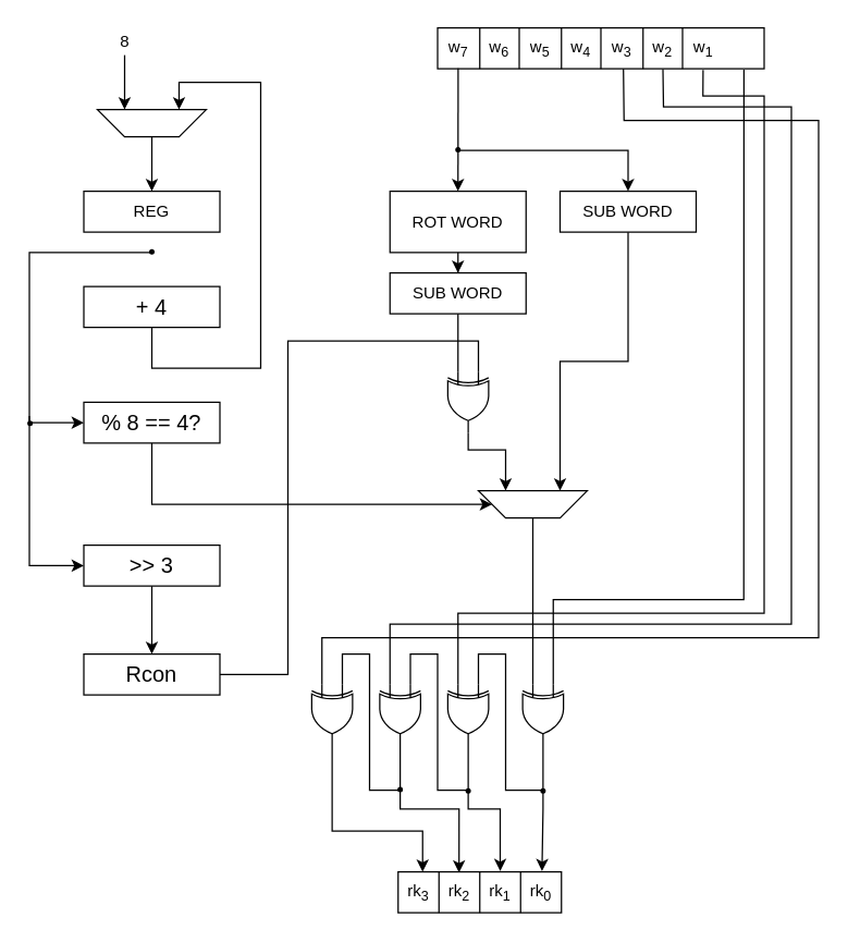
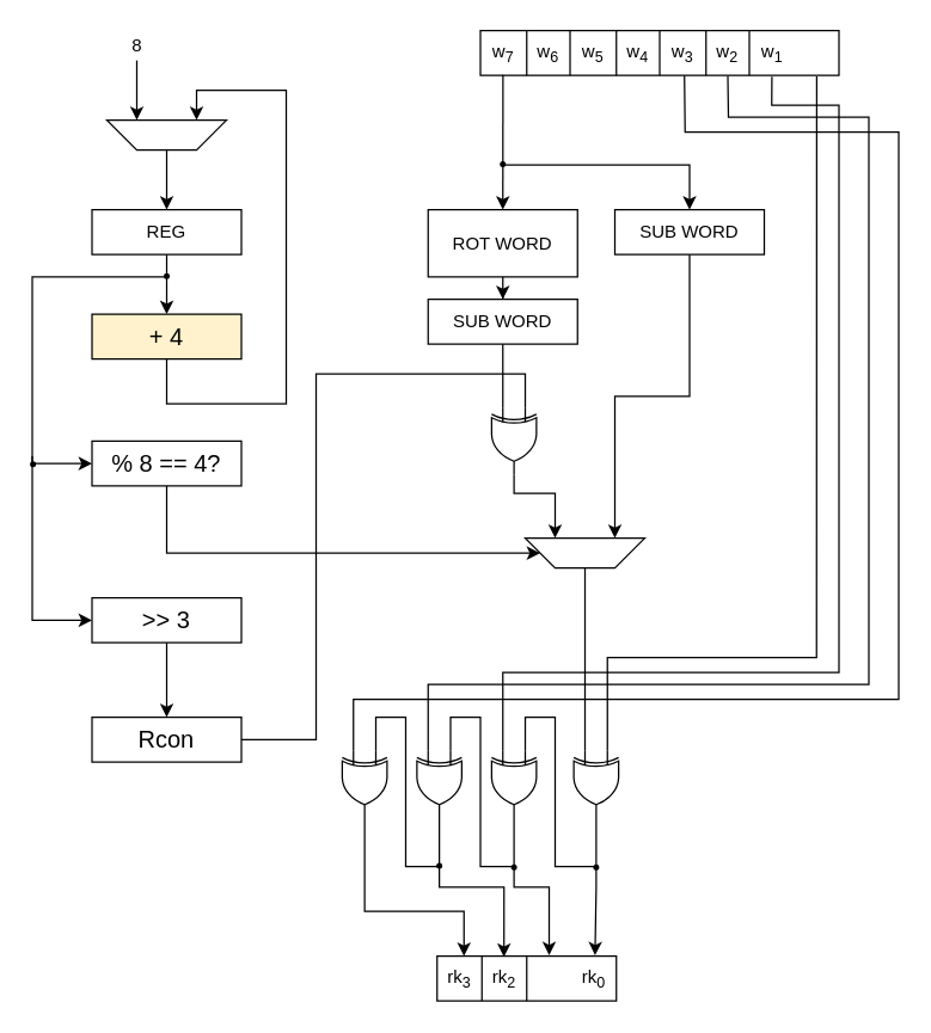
  <mxCell id="0" />
  <mxCell id="1" parent="0" />
  <mxCell id="2" value="" style="shape=table;html=1;whiteSpace=wrap;startSize=0;container=1;collapsible=0;childLayout=tableLayout;" parent="1" vertex="1"><mxGeometry x="321" y="20" width="240" height="30" as="geometry" /></mxCell>
  <mxCell id="3" value="" style="shape=partialRectangle;html=1;whiteSpace=wrap;collapsible=0;dropTarget=0;pointerEvents=0;fillColor=none;top=0;left=0;bottom=0;right=0;points=[[0,0.5],[1,0.5]];portConstraint=eastwest;" parent="2" vertex="1"><mxGeometry width="240" height="30" as="geometry" /></mxCell>
  <mxCell id="4" value="w&lt;sub&gt;7&lt;/sub&gt;" style="shape=partialRectangle;html=1;whiteSpace=wrap;connectable=0;overflow=hidden;fillColor=none;top=0;left=0;bottom=0;right=0;" parent="3" vertex="1"><mxGeometry width="31" height="30" as="geometry" /></mxCell>
  <mxCell id="5" value="w&lt;sub&gt;6&lt;/sub&gt;" style="shape=partialRectangle;html=1;whiteSpace=wrap;connectable=0;overflow=hidden;fillColor=none;top=0;left=0;bottom=0;right=0;" parent="3" vertex="1"><mxGeometry x="31" width="29" height="30" as="geometry" /></mxCell>
  <mxCell id="6" value="w&lt;sub&gt;5&lt;/sub&gt;" style="shape=partialRectangle;html=1;whiteSpace=wrap;connectable=0;overflow=hidden;fillColor=none;top=0;left=0;bottom=0;right=0;" parent="3" vertex="1"><mxGeometry x="60" width="31" height="30" as="geometry" /></mxCell>
  <mxCell id="7" value="w&lt;sub&gt;4&lt;/sub&gt;" style="shape=partialRectangle;html=1;whiteSpace=wrap;connectable=0;overflow=hidden;fillColor=none;top=0;left=0;bottom=0;right=0;" parent="3" vertex="1"><mxGeometry x="91" width="29" height="30" as="geometry" /></mxCell>
  <mxCell id="8" value="w&lt;sub&gt;3&lt;/sub&gt;" style="shape=partialRectangle;html=1;whiteSpace=wrap;connectable=0;overflow=hidden;fillColor=none;top=0;left=0;bottom=0;right=0;" parent="3" vertex="1"><mxGeometry x="120" width="31" height="30" as="geometry" /></mxCell>
  <mxCell id="9" value="w&lt;sub&gt;2&lt;/sub&gt;" style="shape=partialRectangle;html=1;whiteSpace=wrap;connectable=0;overflow=hidden;fillColor=none;top=0;left=0;bottom=0;right=0;" parent="3" vertex="1"><mxGeometry x="151" width="29" height="30" as="geometry" /></mxCell>
  <mxCell id="10" value="w&lt;sub&gt;1&lt;/sub&gt;" style="shape=partialRectangle;html=1;whiteSpace=wrap;connectable=0;overflow=hidden;fillColor=none;top=0;left=0;bottom=0;right=0;" parent="3" vertex="1"><mxGeometry x="180" width="31" height="30" as="geometry" /></mxCell>
  <mxCell id="11" value="" style="edgeStyle=orthogonalEdgeStyle;rounded=0;orthogonalLoop=1;jettySize=auto;html=1;" parent="1" source="12" target="14" edge="1"><mxGeometry relative="1" as="geometry" /></mxCell>
  <mxCell id="12" value="ROT WORD" style="rounded=0;whiteSpace=wrap;html=1;" parent="1" vertex="1"><mxGeometry x="286" y="140" width="100" height="45" as="geometry" /></mxCell>
  <mxCell id="13" value="" style="endArrow=classic;html=1;entryX=0.5;entryY=0;entryDx=0;entryDy=0;exitX=0.063;exitY=0.988;exitDx=0;exitDy=0;exitPerimeter=0;" parent="1" source="3" target="12" edge="1"><mxGeometry width="50" height="50" relative="1" as="geometry"><mxPoint x="311" y="160" as="sourcePoint" /><mxPoint x="361" y="110" as="targetPoint" /></mxGeometry></mxCell>
  <mxCell id="14" value="SUB WORD" style="rounded=0;whiteSpace=wrap;html=1;" parent="1" vertex="1"><mxGeometry x="286" y="200" width="100" height="30" as="geometry" /></mxCell>
  <mxCell id="15" style="edgeStyle=orthogonalEdgeStyle;rounded=0;orthogonalLoop=1;jettySize=auto;html=1;exitX=1;exitY=0.5;exitDx=0;exitDy=0;exitPerimeter=0;entryX=0.75;entryY=1;entryDx=0;entryDy=0;" parent="1" source="16" target="21" edge="1"><mxGeometry relative="1" as="geometry"><Array as="points"><mxPoint x="344" y="330" /><mxPoint x="371" y="330" /></Array></mxGeometry></mxCell>
  <mxCell id="16" value="" style="verticalLabelPosition=bottom;shadow=0;dashed=0;align=center;html=1;verticalAlign=top;shape=mxgraph.electrical.logic_gates.logic_gate;operation=xor;rotation=90;" parent="1" vertex="1"><mxGeometry x="321" y="280" width="45" height="30" as="geometry" /></mxCell>
  <mxCell id="17" value="" style="endArrow=none;html=1;entryX=0;entryY=0.75;entryDx=0;entryDy=0;entryPerimeter=0;exitX=0.5;exitY=1;exitDx=0;exitDy=0;" parent="1" source="14" target="16" edge="1"><mxGeometry width="50" height="50" relative="1" as="geometry"><mxPoint x="301" y="330" as="sourcePoint" /><mxPoint x="351" y="280" as="targetPoint" /></mxGeometry></mxCell>
  <mxCell id="18" style="edgeStyle=orthogonalEdgeStyle;rounded=0;orthogonalLoop=1;jettySize=auto;html=1;exitX=0.5;exitY=1;exitDx=0;exitDy=0;entryX=0.25;entryY=1;entryDx=0;entryDy=0;" parent="1" source="19" target="21" edge="1"><mxGeometry relative="1" as="geometry" /></mxCell>
  <mxCell id="19" value="SUB WORD" style="rounded=0;whiteSpace=wrap;html=1;" parent="1" vertex="1"><mxGeometry x="411" y="140" width="100" height="30" as="geometry" /></mxCell>
  <mxCell id="20" value="" style="endArrow=classic;html=1;entryX=0.5;entryY=0;entryDx=0;entryDy=0;arcSize=0;" parent="1" target="19" edge="1"><mxGeometry width="50" height="50" relative="1" as="geometry"><mxPoint x="336" y="110" as="sourcePoint" /><mxPoint x="491" y="100" as="targetPoint" /><Array as="points"><mxPoint x="461" y="110" /></Array></mxGeometry></mxCell>
  <mxCell id="21" value="" style="shape=trapezoid;perimeter=trapezoidPerimeter;whiteSpace=wrap;html=1;fixedSize=1;rotation=-180;" parent="1" vertex="1"><mxGeometry x="351" y="360" width="80" height="20" as="geometry" /></mxCell>
  <mxCell id="22" style="edgeStyle=orthogonalEdgeStyle;rounded=0;orthogonalLoop=1;jettySize=auto;html=1;exitX=1;exitY=0.5;exitDx=0;exitDy=0;exitPerimeter=0;entryX=0.881;entryY=-0.019;entryDx=0;entryDy=0;entryPerimeter=0;" parent="1" source="23" target="27" edge="1"><mxGeometry relative="1" as="geometry" /></mxCell>
  <mxCell id="23" value="" style="verticalLabelPosition=bottom;shadow=0;dashed=0;align=center;html=1;verticalAlign=top;shape=mxgraph.electrical.logic_gates.logic_gate;operation=xor;rotation=90;" parent="1" vertex="1"><mxGeometry x="376" y="510" width="45" height="30" as="geometry" /></mxCell>
  <mxCell id="24" value="" style="endArrow=none;html=1;entryX=0.5;entryY=0;entryDx=0;entryDy=0;exitX=0;exitY=0.75;exitDx=0;exitDy=0;exitPerimeter=0;" parent="1" source="23" target="21" edge="1"><mxGeometry width="50" height="50" relative="1" as="geometry"><mxPoint x="361" y="420" as="sourcePoint" /><mxPoint x="411" y="370" as="targetPoint" /></mxGeometry></mxCell>
  <mxCell id="25" value="" style="endArrow=none;html=1;entryX=0.938;entryY=1.021;entryDx=0;entryDy=0;entryPerimeter=0;exitX=0;exitY=0.25;exitDx=0;exitDy=0;exitPerimeter=0;arcSize=0;" parent="1" source="23" target="3" edge="1"><mxGeometry width="50" height="50" relative="1" as="geometry"><mxPoint x="401" y="260" as="sourcePoint" /><mxPoint x="451" y="210" as="targetPoint" /><Array as="points"><mxPoint x="406" y="440" /><mxPoint x="546" y="440" /></Array></mxGeometry></mxCell>
  <mxCell id="26" value="" style="shape=table;html=1;whiteSpace=wrap;startSize=0;container=1;collapsible=0;childLayout=tableLayout;" parent="1" vertex="1"><mxGeometry x="292" y="640" width="120" height="30" as="geometry" /></mxCell>
  <mxCell id="27" value="" style="shape=partialRectangle;html=1;whiteSpace=wrap;collapsible=0;dropTarget=0;pointerEvents=0;fillColor=none;top=0;left=0;bottom=0;right=0;points=[[0,0.5],[1,0.5]];portConstraint=eastwest;" parent="26" vertex="1"><mxGeometry width="120" height="30" as="geometry" /></mxCell>
  <mxCell id="28" value="rk&lt;sub&gt;3&lt;/sub&gt;" style="shape=partialRectangle;html=1;whiteSpace=wrap;connectable=0;overflow=hidden;fillColor=none;top=0;left=0;bottom=0;right=0;" parent="27" vertex="1"><mxGeometry width="30" height="30" as="geometry" /></mxCell>
  <mxCell id="29" value="rk&lt;sub&gt;2&lt;/sub&gt;" style="shape=partialRectangle;html=1;whiteSpace=wrap;connectable=0;overflow=hidden;fillColor=none;top=0;left=0;bottom=0;right=0;" parent="27" vertex="1"><mxGeometry x="30" width="30" height="30" as="geometry" /></mxCell>
- <mxCell id="30" value="rk&lt;sub&gt;1&lt;/sub&gt;" style="shape=partialRectangle;html=1;whiteSpace=wrap;connectable=0;overflow=hidden;fillColor=none;top=0;left=0;bottom=0;right=0;" parent="27" vertex="1"><mxGeometry x="60" width="30" height="30" as="geometry" /></mxCell>
  <mxCell id="31" value="rk&lt;sub&gt;0&lt;/sub&gt;" style="shape=partialRectangle;html=1;whiteSpace=wrap;connectable=0;overflow=hidden;fillColor=none;top=0;left=0;bottom=0;right=0;" parent="27" vertex="1"><mxGeometry x="90" width="30" height="30" as="geometry" /></mxCell>
  <mxCell id="32" style="edgeStyle=orthogonalEdgeStyle;rounded=0;orthogonalLoop=1;jettySize=auto;html=1;exitX=1;exitY=0.5;exitDx=0;exitDy=0;exitPerimeter=0;entryX=0.625;entryY=-0.019;entryDx=0;entryDy=0;entryPerimeter=0;" edge="1" parent="1" source="33" target="27"><mxGeometry relative="1" as="geometry" /></mxCell>
  <mxCell id="33" value="" style="verticalLabelPosition=bottom;shadow=0;dashed=0;align=center;html=1;verticalAlign=top;shape=mxgraph.electrical.logic_gates.logic_gate;operation=xor;rotation=90;" parent="1" vertex="1"><mxGeometry x="321" y="510" width="45" height="30" as="geometry" /></mxCell>
  <mxCell id="34" style="edgeStyle=orthogonalEdgeStyle;rounded=0;orthogonalLoop=1;jettySize=auto;html=1;exitX=1;exitY=0.5;exitDx=0;exitDy=0;exitPerimeter=0;entryX=0.373;entryY=0.019;entryDx=0;entryDy=0;entryPerimeter=0;" edge="1" parent="1" source="35" target="27"><mxGeometry relative="1" as="geometry" /></mxCell>
  <mxCell id="35" value="" style="verticalLabelPosition=bottom;shadow=0;dashed=0;align=center;html=1;verticalAlign=top;shape=mxgraph.electrical.logic_gates.logic_gate;operation=xor;rotation=90;" parent="1" vertex="1"><mxGeometry x="271" y="510" width="45" height="30" as="geometry" /></mxCell>
  <mxCell id="36" style="edgeStyle=orthogonalEdgeStyle;rounded=0;orthogonalLoop=1;jettySize=auto;html=1;exitX=1;exitY=0.5;exitDx=0;exitDy=0;exitPerimeter=0;" edge="1" parent="1" source="37"><mxGeometry relative="1" as="geometry"><mxPoint x="310" y="640" as="targetPoint" /><Array as="points"><mxPoint x="244" y="610" /><mxPoint x="310" y="610" /></Array></mxGeometry></mxCell>
  <mxCell id="37" value="" style="verticalLabelPosition=bottom;shadow=0;dashed=0;align=center;html=1;verticalAlign=top;shape=mxgraph.electrical.logic_gates.logic_gate;operation=xor;rotation=90;" parent="1" vertex="1"><mxGeometry x="221" y="510" width="45" height="30" as="geometry" /></mxCell>
  <mxCell id="38" value="" style="endArrow=none;html=1;entryX=0;entryY=0.25;entryDx=0;entryDy=0;entryPerimeter=0;arcSize=0;" edge="1" parent="1" target="33"><mxGeometry width="50" height="50" relative="1" as="geometry"><mxPoint x="399" y="580" as="sourcePoint" /><mxPoint x="241" y="500" as="targetPoint" /><Array as="points"><mxPoint x="371" y="580" /><mxPoint x="371" y="480" /><mxPoint x="351" y="480" /></Array></mxGeometry></mxCell>
  <mxCell id="39" value="" style="endArrow=none;html=1;entryX=0;entryY=0.25;entryDx=0;entryDy=0;entryPerimeter=0;arcSize=0;" edge="1" parent="1"><mxGeometry width="50" height="50" relative="1" as="geometry"><mxPoint x="344" y="580" as="sourcePoint" /><mxPoint x="301" y="502.5" as="targetPoint" /><Array as="points"><mxPoint x="321" y="580" /><mxPoint x="321" y="480" /><mxPoint x="301" y="480" /></Array></mxGeometry></mxCell>
  <mxCell id="40" value="" style="endArrow=none;html=1;entryX=0;entryY=0.25;entryDx=0;entryDy=0;entryPerimeter=0;arcSize=0;" edge="1" parent="1"><mxGeometry width="50" height="50" relative="1" as="geometry"><mxPoint x="294" y="580" as="sourcePoint" /><mxPoint x="251" y="502.5" as="targetPoint" /><Array as="points"><mxPoint x="271" y="580" /><mxPoint x="271" y="480" /><mxPoint x="251" y="480" /></Array></mxGeometry></mxCell>
  <mxCell id="41" value="" style="edgeStyle=orthogonalEdgeStyle;rounded=0;orthogonalLoop=1;jettySize=auto;html=1;" edge="1" parent="1" source="42" target="44"><mxGeometry relative="1" as="geometry" /></mxCell>
  <mxCell id="42" value="" style="shape=trapezoid;perimeter=trapezoidPerimeter;whiteSpace=wrap;html=1;fixedSize=1;rotation=-180;" vertex="1" parent="1"><mxGeometry x="71" y="80" width="80" height="20" as="geometry" /></mxCell>
+ <mxCell id="43" value="" style="edgeStyle=orthogonalEdgeStyle;rounded=0;orthogonalLoop=1;jettySize=auto;html=1;" edge="1" parent="1" source="44" target="46"><mxGeometry relative="1" as="geometry" /></mxCell>
  <mxCell id="44" value="REG" style="rounded=0;whiteSpace=wrap;html=1;" vertex="1" parent="1"><mxGeometry x="61" y="140" width="100" height="30" as="geometry" /></mxCell>
  <mxCell id="45" style="edgeStyle=orthogonalEdgeStyle;rounded=0;orthogonalLoop=1;jettySize=auto;html=1;exitX=0.5;exitY=1;exitDx=0;exitDy=0;entryX=0.25;entryY=1;entryDx=0;entryDy=0;" edge="1" parent="1" source="46" target="42"><mxGeometry relative="1" as="geometry"><Array as="points"><mxPoint x="111" y="270" /><mxPoint x="191" y="270" /><mxPoint x="191" y="60" /><mxPoint x="131" y="60" /></Array></mxGeometry></mxCell>
- <mxCell id="46" value="&lt;font style=&quot;font-size: 16px&quot;&gt;+ 4&lt;/font&gt;" style="rounded=0;whiteSpace=wrap;html=1;" vertex="1" parent="1"><mxGeometry x="61" y="210" width="100" height="30" as="geometry" /></mxCell>
+ <mxCell id="46" value="&lt;font style=&quot;font-size: 16px&quot;&gt;+ 4&lt;/font&gt;" style="rounded=0;whiteSpace=wrap;html=1;fillColor=#fff2cc;" vertex="1" parent="1"><mxGeometry x="61" y="210" width="100" height="30" as="geometry" /></mxCell>
  <mxCell id="47" value="" style="endArrow=classic;html=1;entryX=0.75;entryY=1;entryDx=0;entryDy=0;" edge="1" parent="1" target="42"><mxGeometry width="50" height="50" relative="1" as="geometry"><mxPoint x="91" y="40" as="sourcePoint" /><mxPoint x="101" y="80" as="targetPoint" /></mxGeometry></mxCell>
  <mxCell id="48" style="edgeStyle=orthogonalEdgeStyle;rounded=0;orthogonalLoop=1;jettySize=auto;html=1;exitX=0.5;exitY=1;exitDx=0;exitDy=0;entryX=1;entryY=0.5;entryDx=0;entryDy=0;" edge="1" parent="1" source="49" target="21"><mxGeometry relative="1" as="geometry"><Array as="points"><mxPoint x="111" y="370" /></Array></mxGeometry></mxCell>
  <mxCell id="49" value="&lt;font style=&quot;font-size: 16px&quot;&gt;% 8 == 4?&lt;/font&gt;" style="rounded=0;whiteSpace=wrap;html=1;" vertex="1" parent="1"><mxGeometry x="61" y="295" width="100" height="30" as="geometry" /></mxCell>
  <mxCell id="50" value="" style="edgeStyle=orthogonalEdgeStyle;rounded=0;orthogonalLoop=1;jettySize=auto;html=1;" edge="1" parent="1" source="51" target="52"><mxGeometry relative="1" as="geometry" /></mxCell>
  <mxCell id="51" value="&lt;font style=&quot;font-size: 16px&quot;&gt;&amp;gt;&amp;gt; 3&lt;br&gt;&lt;/font&gt;" style="rounded=0;whiteSpace=wrap;html=1;" vertex="1" parent="1"><mxGeometry x="61" y="400" width="100" height="30" as="geometry" /></mxCell>
  <mxCell id="52" value="&lt;font style=&quot;font-size: 16px&quot;&gt;Rcon&lt;br&gt;&lt;/font&gt;" style="rounded=0;whiteSpace=wrap;html=1;" vertex="1" parent="1"><mxGeometry x="61" y="480" width="100" height="30" as="geometry" /></mxCell>
  <mxCell id="53" value="" style="endArrow=classic;html=1;entryX=0;entryY=0.5;entryDx=0;entryDy=0;arcSize=0;" edge="1" parent="1" target="49"><mxGeometry width="50" height="50" relative="1" as="geometry"><mxPoint x="111" y="185" as="sourcePoint" /><mxPoint x="121" y="295" as="targetPoint" /><Array as="points"><mxPoint x="21" y="185" /><mxPoint x="21" y="310" /></Array></mxGeometry></mxCell>
  <mxCell id="54" value="" style="endArrow=classic;html=1;entryX=0;entryY=0.5;entryDx=0;entryDy=0;arcSize=0;" edge="1" parent="1" target="51"><mxGeometry width="50" height="50" relative="1" as="geometry"><mxPoint x="21" y="305" as="sourcePoint" /><mxPoint x="121" y="325" as="targetPoint" /><Array as="points"><mxPoint x="21" y="415" /></Array></mxGeometry></mxCell>
  <mxCell id="55" value="" style="endArrow=none;html=1;entryX=0.813;entryY=1.033;entryDx=0;entryDy=0;entryPerimeter=0;exitX=0;exitY=0.75;exitDx=0;exitDy=0;exitPerimeter=0;arcSize=0;" edge="1" parent="1" source="33" target="3"><mxGeometry width="50" height="50" relative="1" as="geometry"><mxPoint x="361" y="290" as="sourcePoint" /><mxPoint x="411" y="240" as="targetPoint" /><Array as="points"><mxPoint x="336" y="450" /><mxPoint x="561" y="450" /><mxPoint x="561" y="70" /><mxPoint x="516" y="70" /></Array></mxGeometry></mxCell>
  <mxCell id="56" value="" style="endArrow=none;html=1;entryX=0.69;entryY=1.008;entryDx=0;entryDy=0;entryPerimeter=0;exitX=0;exitY=0.75;exitDx=0;exitDy=0;exitPerimeter=0;arcSize=0;" edge="1" parent="1" source="35" target="3"><mxGeometry width="50" height="50" relative="1" as="geometry"><mxPoint x="346" y="640" as="sourcePoint" /><mxPoint x="526.12" y="58.49" as="targetPoint" /><Array as="points"><mxPoint x="286" y="458" /><mxPoint x="581" y="458" /><mxPoint x="581" y="78" /><mxPoint x="487" y="78" /></Array></mxGeometry></mxCell>
  <mxCell id="57" value="" style="endArrow=none;html=1;exitX=0;exitY=0.75;exitDx=0;exitDy=0;exitPerimeter=0;arcSize=0;entryX=0.569;entryY=1.001;entryDx=0;entryDy=0;entryPerimeter=0;" edge="1" parent="1" source="37" target="3"><mxGeometry width="50" height="50" relative="1" as="geometry"><mxPoint x="296" y="642.5" as="sourcePoint" /><mxPoint x="496.6" y="60.24" as="targetPoint" /><Array as="points"><mxPoint x="236" y="468" /><mxPoint x="601" y="468" /><mxPoint x="601" y="88" /><mxPoint x="458" y="88" /></Array></mxGeometry></mxCell>
  <mxCell id="58" value="" style="endArrow=none;html=1;exitX=1;exitY=0.5;exitDx=0;exitDy=0;entryX=0;entryY=0.25;entryDx=0;entryDy=0;entryPerimeter=0;arcSize=0;" edge="1" parent="1" source="52" target="16"><mxGeometry width="50" height="50" relative="1" as="geometry"><mxPoint x="131" y="360" as="sourcePoint" /><mxPoint x="181" y="310" as="targetPoint" /><Array as="points"><mxPoint x="211" y="495" /><mxPoint x="211" y="250" /><mxPoint x="351" y="250" /></Array></mxGeometry></mxCell>
  <mxCell id="59" value="" style="ellipse;whiteSpace=wrap;html=1;aspect=fixed;fillColor=#000000;" vertex="1" parent="1"><mxGeometry x="334.5" y="108" width="3" height="3" as="geometry" /></mxCell>
  <mxCell id="60" value="" style="ellipse;whiteSpace=wrap;html=1;aspect=fixed;fillColor=#000000;" vertex="1" parent="1"><mxGeometry x="109.5" y="183" width="3" height="3" as="geometry" /></mxCell>
  <mxCell id="61" value="" style="ellipse;whiteSpace=wrap;html=1;aspect=fixed;fillColor=#000000;" vertex="1" parent="1"><mxGeometry x="20" y="309" width="3" height="3" as="geometry" /></mxCell>
  <mxCell id="62" value="8" style="text;html=1;align=center;verticalAlign=middle;resizable=0;points=[];autosize=1;" vertex="1" parent="1"><mxGeometry x="81" y="20" width="20" height="20" as="geometry" /></mxCell>
  <mxCell id="63" value="" style="ellipse;whiteSpace=wrap;html=1;aspect=fixed;fillColor=#000000;" vertex="1" parent="1"><mxGeometry x="397" y="579" width="3" height="3" as="geometry" /></mxCell>
  <mxCell id="64" value="" style="ellipse;whiteSpace=wrap;html=1;aspect=fixed;fillColor=#000000;" vertex="1" parent="1"><mxGeometry x="342" y="579" width="3" height="3" as="geometry" /></mxCell>
  <mxCell id="65" value="" style="ellipse;whiteSpace=wrap;html=1;aspect=fixed;fillColor=#000000;" vertex="1" parent="1"><mxGeometry x="292" y="578" width="3" height="3" as="geometry" /></mxCell>
